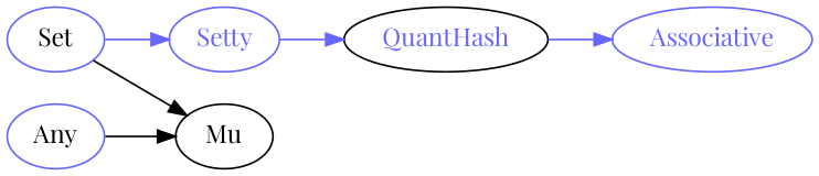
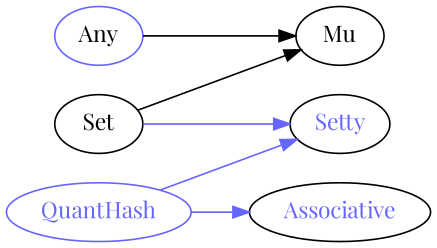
  digraph {
    bgcolor="#FFFFFF"
    fontname="Playfair Display"
    rankdir=LR
    splines=polyline
    node [color="#6666FF" fontcolor="#6666FF" fontname="Playfair Display"]
    edge [color="#6666FF" fontname="Playfair Display"]
-   Setty
-   Set [fontcolor="#000000"]
+   Setty [color="#000000"]
+   Set [color="#000000" fontcolor="#000000"]
    Mu [color="#000000" fontcolor="#000000"]
    Any [fontcolor="#000000"]
-   QuantHash [color="#000000"]
-   Associative
-   Setty -> QuantHash
+   QuantHash
+   Associative [color="#000000"]
+   QuantHash -> Setty
    Set -> Setty
    Set -> Mu [color="#000000"]
    Any -> Mu [color="#000000"]
    QuantHash -> Associative
  }
